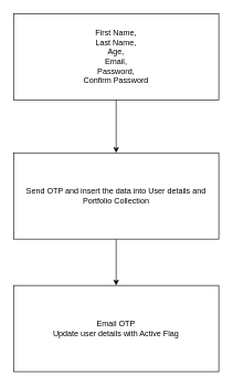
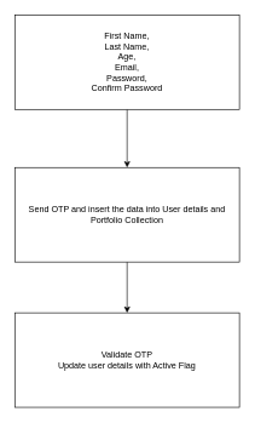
  <mxCell id="0" />
  <mxCell id="1" parent="0" />
  <mxCell id="2" style="edgeStyle=orthogonalEdgeStyle;rounded=0;orthogonalLoop=1;jettySize=auto;html=1;entryX=0.5;entryY=0;entryDx=0;entryDy=0;" edge="1" parent="1" source="3" target="5"><mxGeometry relative="1" as="geometry" /></mxCell>
  <mxCell id="3" value="First Name, &lt;br&gt;Last Name, &lt;br&gt;Age, &lt;br&gt;Email, &lt;br&gt;Password, &lt;br&gt;Confirm Password" style="rounded=0;whiteSpace=wrap;html=1;" vertex="1" parent="1"><mxGeometry x="20" y="20" width="310" height="130" as="geometry" /></mxCell>
  <mxCell id="4" style="edgeStyle=orthogonalEdgeStyle;rounded=0;orthogonalLoop=1;jettySize=auto;html=1;entryX=0.5;entryY=0;entryDx=0;entryDy=0;" edge="1" parent="1" source="5" target="6"><mxGeometry relative="1" as="geometry" /></mxCell>
  <mxCell id="5" value="Send OTP and insert the data into User details and Portfolio Collection" style="rounded=0;whiteSpace=wrap;html=1;" vertex="1" parent="1"><mxGeometry x="20" y="230" width="310" height="130" as="geometry" /></mxCell>
- <mxCell id="6" value="Email OTP&lt;br&gt;Update user details with Active Flag" style="rounded=0;whiteSpace=wrap;html=1;" vertex="1" parent="1"><mxGeometry x="20" y="430" width="310" height="130" as="geometry" /></mxCell>
+ <mxCell id="6" value="Validate OTP&lt;br&gt;Update user details with Active Flag" style="rounded=0;whiteSpace=wrap;html=1;" vertex="1" parent="1"><mxGeometry x="20" y="430" width="310" height="130" as="geometry" /></mxCell>
